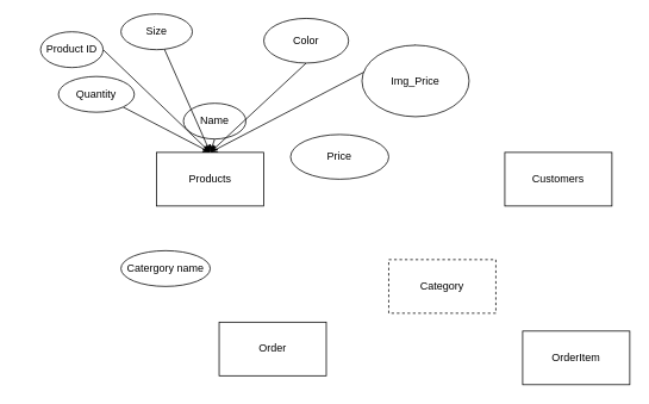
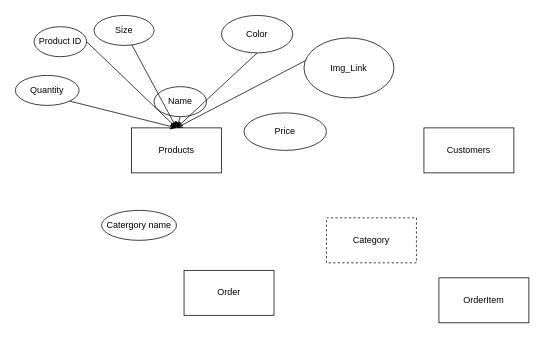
  <mxCell id="0" />
  <mxCell id="1" parent="0" />
  <mxCell id="2" value="Products" style="rounded=0;whiteSpace=wrap;html=1;" vertex="1" parent="1"><mxGeometry x="175" y="170" width="120" height="60" as="geometry" /></mxCell>
  <mxCell id="3" value="Customers" style="rounded=0;whiteSpace=wrap;html=1;" vertex="1" parent="1"><mxGeometry x="565" y="170" width="120" height="60" as="geometry" /></mxCell>
  <mxCell id="4" value="Order" style="rounded=0;whiteSpace=wrap;html=1;" vertex="1" parent="1"><mxGeometry x="245" y="360" width="120" height="60" as="geometry" /></mxCell>
  <mxCell id="5" value="OrderItem" style="rounded=0;whiteSpace=wrap;html=1;" vertex="1" parent="1"><mxGeometry x="585" y="370" width="120" height="60" as="geometry" /></mxCell>
  <mxCell id="6" value="Category" style="rounded=0;whiteSpace=wrap;html=1;dashed=1;" vertex="1" parent="1"><mxGeometry x="435" y="290" width="120" height="60" as="geometry" /></mxCell>
  <mxCell id="7" style="edgeStyle=none;html=1;exitX=1;exitY=0.5;exitDx=0;exitDy=0;entryX=0.5;entryY=0;entryDx=0;entryDy=0;" edge="1" parent="1" source="8" target="2"><mxGeometry relative="1" as="geometry" /></mxCell>
  <mxCell id="8" value="Product ID" style="ellipse;whiteSpace=wrap;html=1;" vertex="1" parent="1"><mxGeometry x="45" y="35" width="70" height="40" as="geometry" /></mxCell>
  <mxCell id="9" style="edgeStyle=none;html=1;exitX=0.5;exitY=1;exitDx=0;exitDy=0;" edge="1" parent="1" source="10"><mxGeometry relative="1" as="geometry"><mxPoint x="235" y="170" as="targetPoint" /></mxGeometry></mxCell>
  <mxCell id="10" value="Name" style="ellipse;whiteSpace=wrap;html=1;" vertex="1" parent="1"><mxGeometry x="205" y="115" width="70" height="40" as="geometry" /></mxCell>
  <mxCell id="11" value="Price" style="ellipse;whiteSpace=wrap;html=1;" vertex="1" parent="1"><mxGeometry x="325" y="150" width="110" height="50" as="geometry" /></mxCell>
  <mxCell id="12" value="Catergory name" style="ellipse;whiteSpace=wrap;html=1;" vertex="1" parent="1"><mxGeometry x="135" y="280" width="100" height="40" as="geometry" /></mxCell>
  <mxCell id="13" style="edgeStyle=none;html=1;entryX=0.5;entryY=0;entryDx=0;entryDy=0;" edge="1" parent="1" source="14" target="2"><mxGeometry relative="1" as="geometry" /></mxCell>
- <mxCell id="14" value="Size" style="ellipse;whiteSpace=wrap;html=1;" vertex="1" parent="1"><mxGeometry x="135" y="15" width="80" height="40" as="geometry" /></mxCell>
+ <mxCell id="14" value="Size" style="ellipse;whiteSpace=wrap;html=1;" vertex="1" parent="1"><mxGeometry x="125" y="20" width="80" height="40" as="geometry" /></mxCell>
  <mxCell id="15" style="edgeStyle=none;html=1;exitX=0.5;exitY=1;exitDx=0;exitDy=0;" edge="1" parent="1" source="16"><mxGeometry relative="1" as="geometry"><mxPoint x="235" y="170" as="targetPoint" /></mxGeometry></mxCell>
  <mxCell id="16" value="Color" style="ellipse;whiteSpace=wrap;html=1;" vertex="1" parent="1"><mxGeometry x="295" y="20" width="95" height="50" as="geometry" /></mxCell>
  <mxCell id="17" style="edgeStyle=none;html=1;exitX=1;exitY=1;exitDx=0;exitDy=0;entryX=0.5;entryY=0;entryDx=0;entryDy=0;" edge="1" parent="1" source="18" target="2"><mxGeometry relative="1" as="geometry" /></mxCell>
- <mxCell id="18" value="Quantity" style="ellipse;whiteSpace=wrap;html=1;" vertex="1" parent="1"><mxGeometry x="65" y="85" width="85" height="40" as="geometry" /></mxCell>
+ <mxCell id="18" value="Quantity" style="ellipse;whiteSpace=wrap;html=1;" vertex="1" parent="1"><mxGeometry x="20" width="85" height="40" as="geometry" y="100" /></mxCell>
  <mxCell id="19" style="edgeStyle=none;html=1;exitX=0.5;exitY=0;exitDx=0;exitDy=0;entryX=0.5;entryY=0;entryDx=0;entryDy=0;endArrow=open;" edge="1" parent="1" source="20" target="2"><mxGeometry relative="1" as="geometry" /></mxCell>
- <mxCell id="20" value="Img_Price" style="ellipse;whiteSpace=wrap;html=1;" vertex="1" parent="1"><mxGeometry x="405" y="50" width="120" height="80" as="geometry" /></mxCell>
+ <mxCell id="20" value="Img_Link" style="ellipse;whiteSpace=wrap;html=1;" vertex="1" parent="1"><mxGeometry x="405" y="50" width="120" height="80" as="geometry" /></mxCell>
